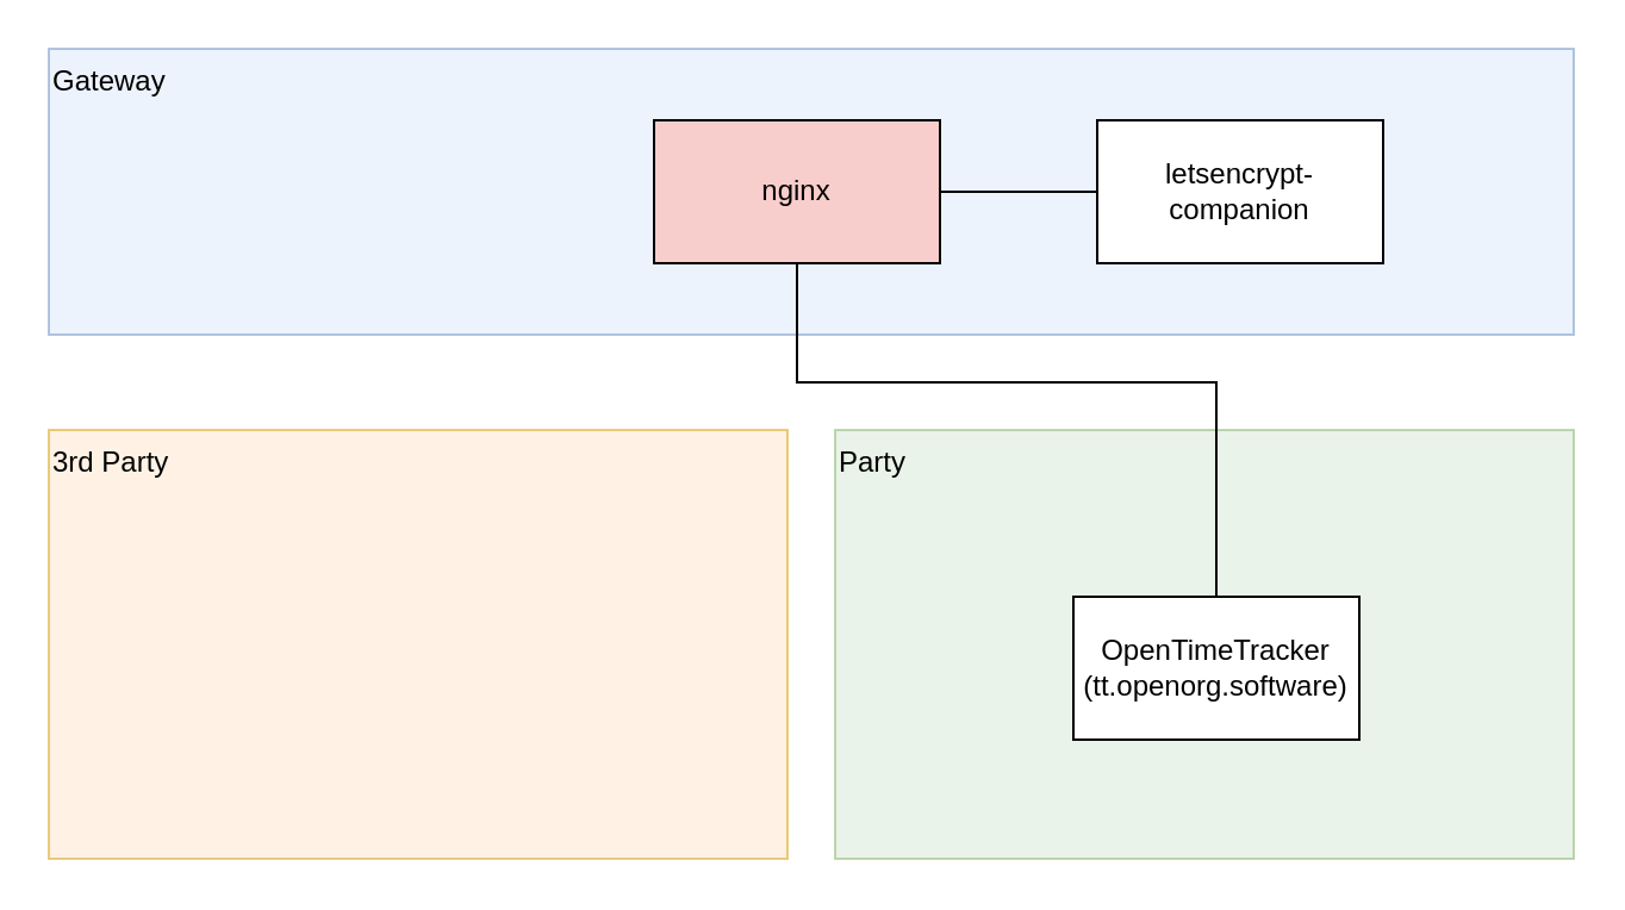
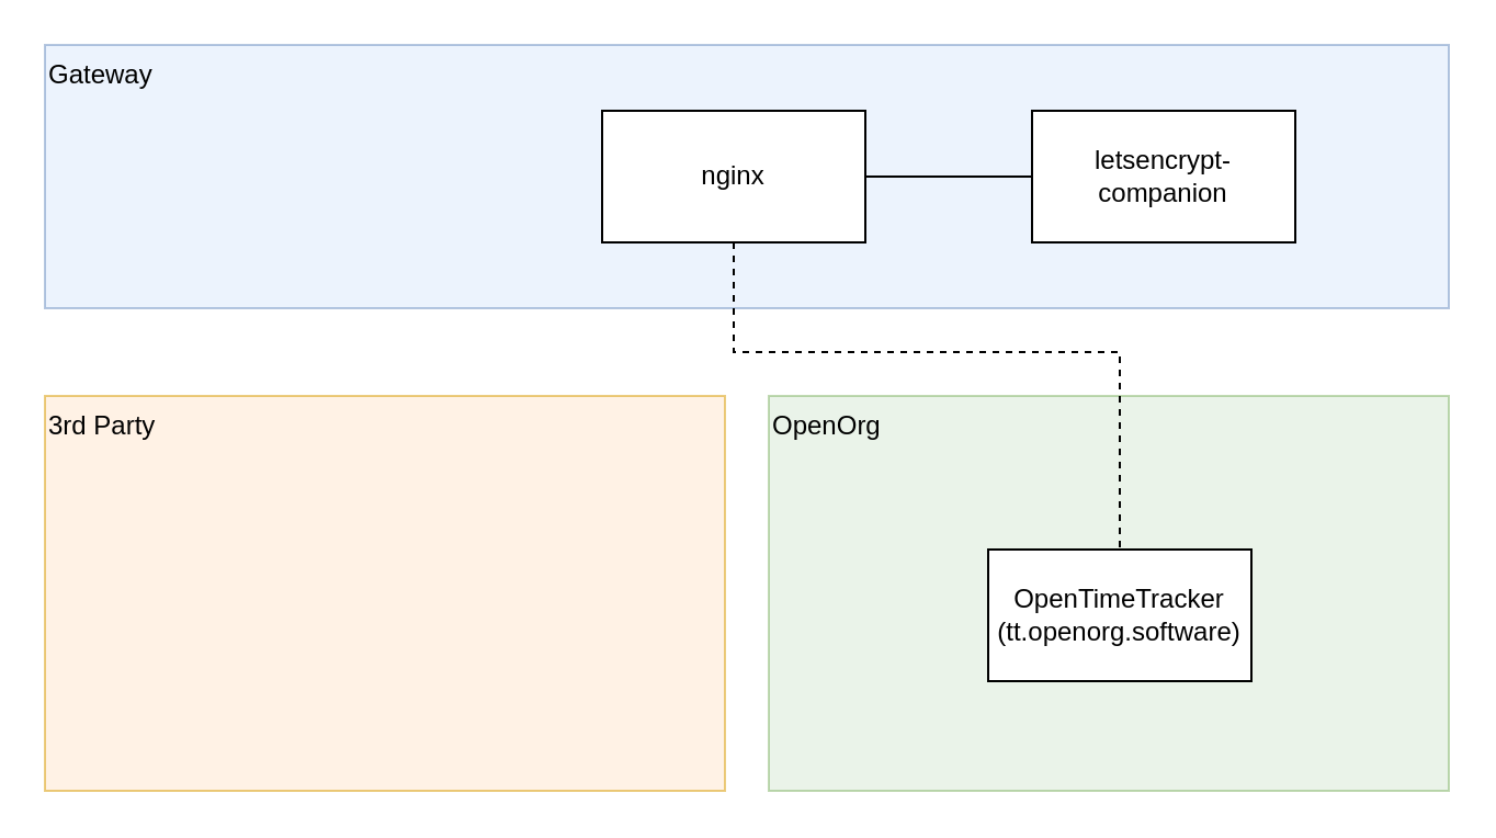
  <mxCell id="0" />
  <mxCell id="1" parent="0" />
  <mxCell id="2" value="Gateway" style="rounded=0;whiteSpace=wrap;html=1;align=left;verticalAlign=top;fillColor=#dae8fc;strokeColor=#6c8ebf;opacity=50;" vertex="1" parent="1"><mxGeometry x="20" y="20" width="640" height="120" as="geometry" /></mxCell>
- <mxCell id="3" value="Party" style="rounded=0;whiteSpace=wrap;html=1;align=left;verticalAlign=top;opacity=50;fillColor=#d5e8d4;strokeColor=#82b366;" vertex="1" parent="1"><mxGeometry x="350" y="180" width="310" height="180" as="geometry" /></mxCell>
+ <mxCell id="3" value="OpenOrg" style="rounded=0;whiteSpace=wrap;html=1;align=left;verticalAlign=top;opacity=50;fillColor=#d5e8d4;strokeColor=#82b366;" vertex="1" parent="1"><mxGeometry x="350" y="180" width="310" height="180" as="geometry" /></mxCell>
  <mxCell id="4" value="3rd Party" style="rounded=0;whiteSpace=wrap;html=1;align=left;verticalAlign=top;opacity=50;fillColor=#ffe6cc;strokeColor=#d79b00;" vertex="1" parent="1"><mxGeometry x="20" y="180" width="310" height="180" as="geometry" /></mxCell>
  <mxCell id="5" value="OpenTimeTracker&lt;br&gt;(tt.openorg.software)" style="rounded=0;whiteSpace=wrap;html=1;" vertex="1" parent="1"><mxGeometry x="450" y="250" width="120" height="60" as="geometry" /></mxCell>
  <mxCell id="6" style="edgeStyle=orthogonalEdgeStyle;rounded=0;orthogonalLoop=1;jettySize=auto;html=1;exitX=1;exitY=0.5;exitDx=0;exitDy=0;entryX=0;entryY=0.5;entryDx=0;entryDy=0;endArrow=none;endFill=0;" edge="1" parent="1" source="8" target="9"><mxGeometry relative="1" as="geometry" /></mxCell>
- <mxCell id="7" style="edgeStyle=orthogonalEdgeStyle;rounded=0;orthogonalLoop=1;jettySize=auto;html=1;exitX=0.5;exitY=1;exitDx=0;exitDy=0;entryX=0.5;entryY=0;entryDx=0;entryDy=0;endArrow=none;endFill=0;" edge="1" parent="1" source="8" target="5"><mxGeometry relative="1" as="geometry"><Array as="points"><mxPoint x="334" y="160" /><mxPoint x="510" y="160" /></Array></mxGeometry></mxCell>
- <mxCell id="8" value="nginx" style="rounded=0;whiteSpace=wrap;html=1;fillColor=#f8cecc;" vertex="1" parent="1"><mxGeometry x="274" y="50" width="120" height="60" as="geometry" /></mxCell>
- <mxCell id="9" value="letsencrypt-companion" style="rounded=0;whiteSpace=wrap;html=1;" vertex="1" parent="1"><mxGeometry x="460" y="50" width="120" height="60" as="geometry" /></mxCell>
+ <mxCell id="7" style="edgeStyle=orthogonalEdgeStyle;rounded=0;orthogonalLoop=1;jettySize=auto;html=1;exitX=0.5;exitY=1;exitDx=0;exitDy=0;entryX=0.5;entryY=0;entryDx=0;entryDy=0;endArrow=none;endFill=0;dashed=1;" edge="1" parent="1" source="8" target="5"><mxGeometry relative="1" as="geometry"><Array as="points"><mxPoint x="334" y="160" /><mxPoint x="510" y="160" /></Array></mxGeometry></mxCell>
+ <mxCell id="8" value="nginx" style="rounded=0;whiteSpace=wrap;html=1;" vertex="1" parent="1"><mxGeometry x="274" y="50" width="120" height="60" as="geometry" /></mxCell>
+ <mxCell id="9" value="letsencrypt-companion" style="rounded=0;whiteSpace=wrap;html=1;" vertex="1" parent="1"><mxGeometry x="470" y="50" width="120" height="60" as="geometry" /></mxCell>
